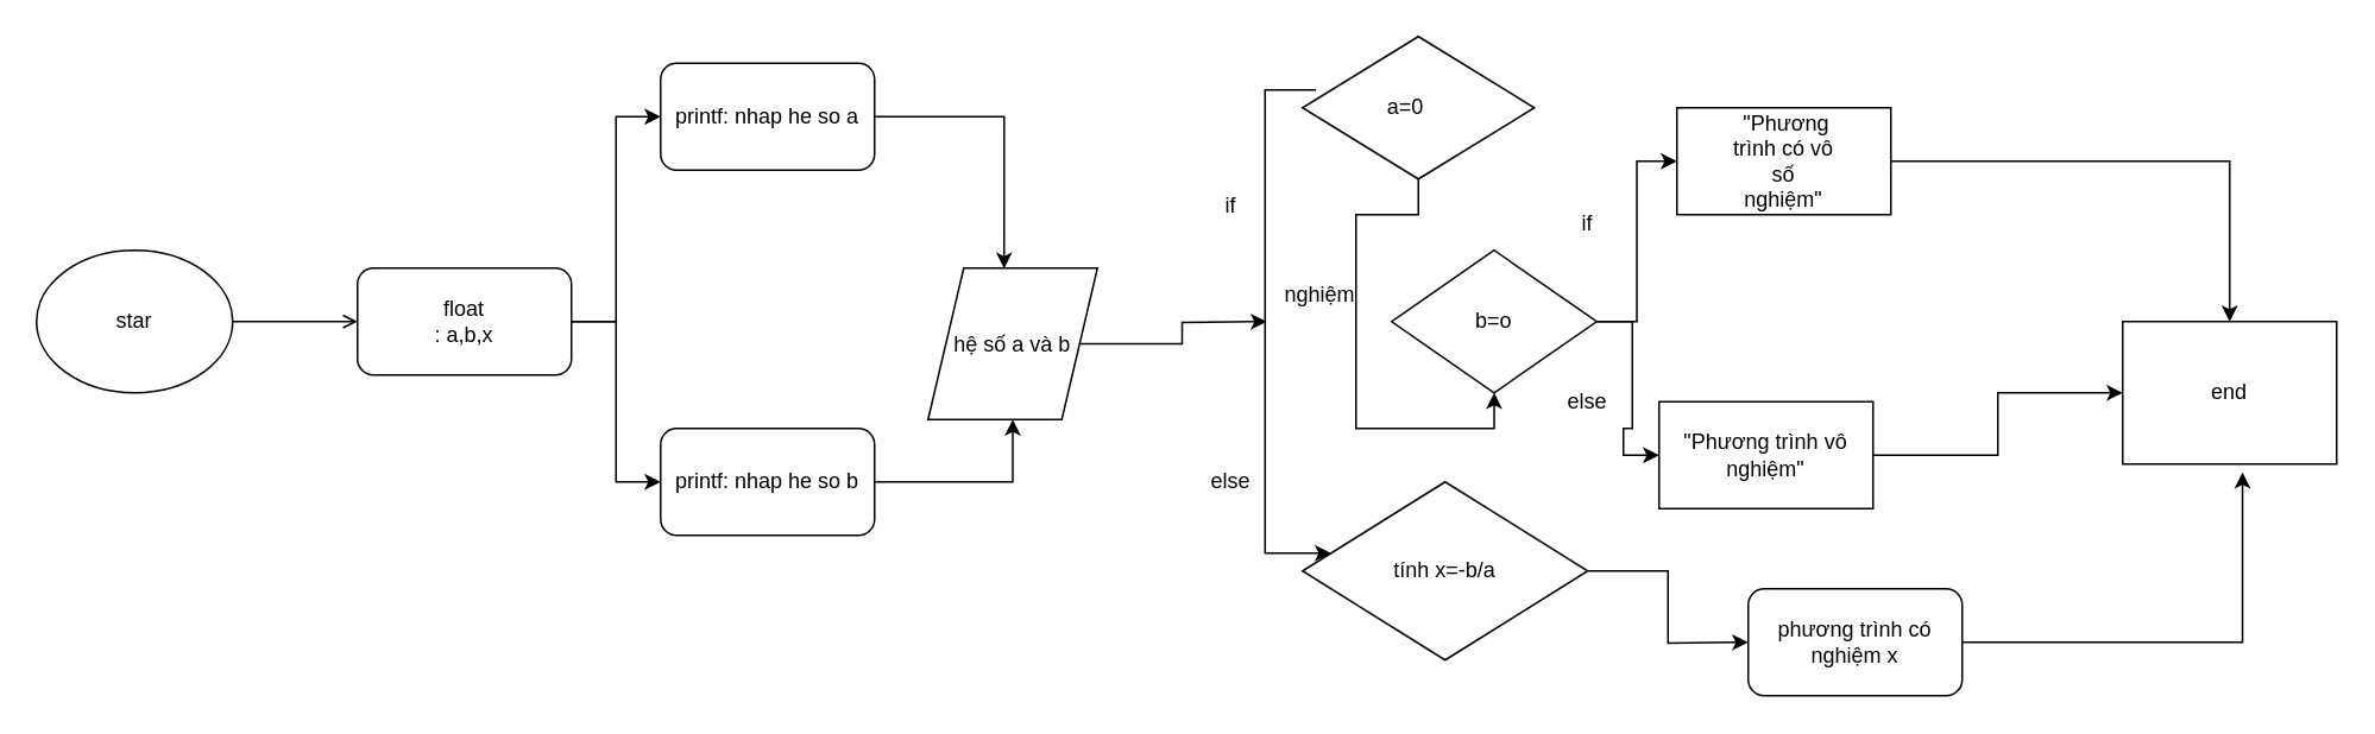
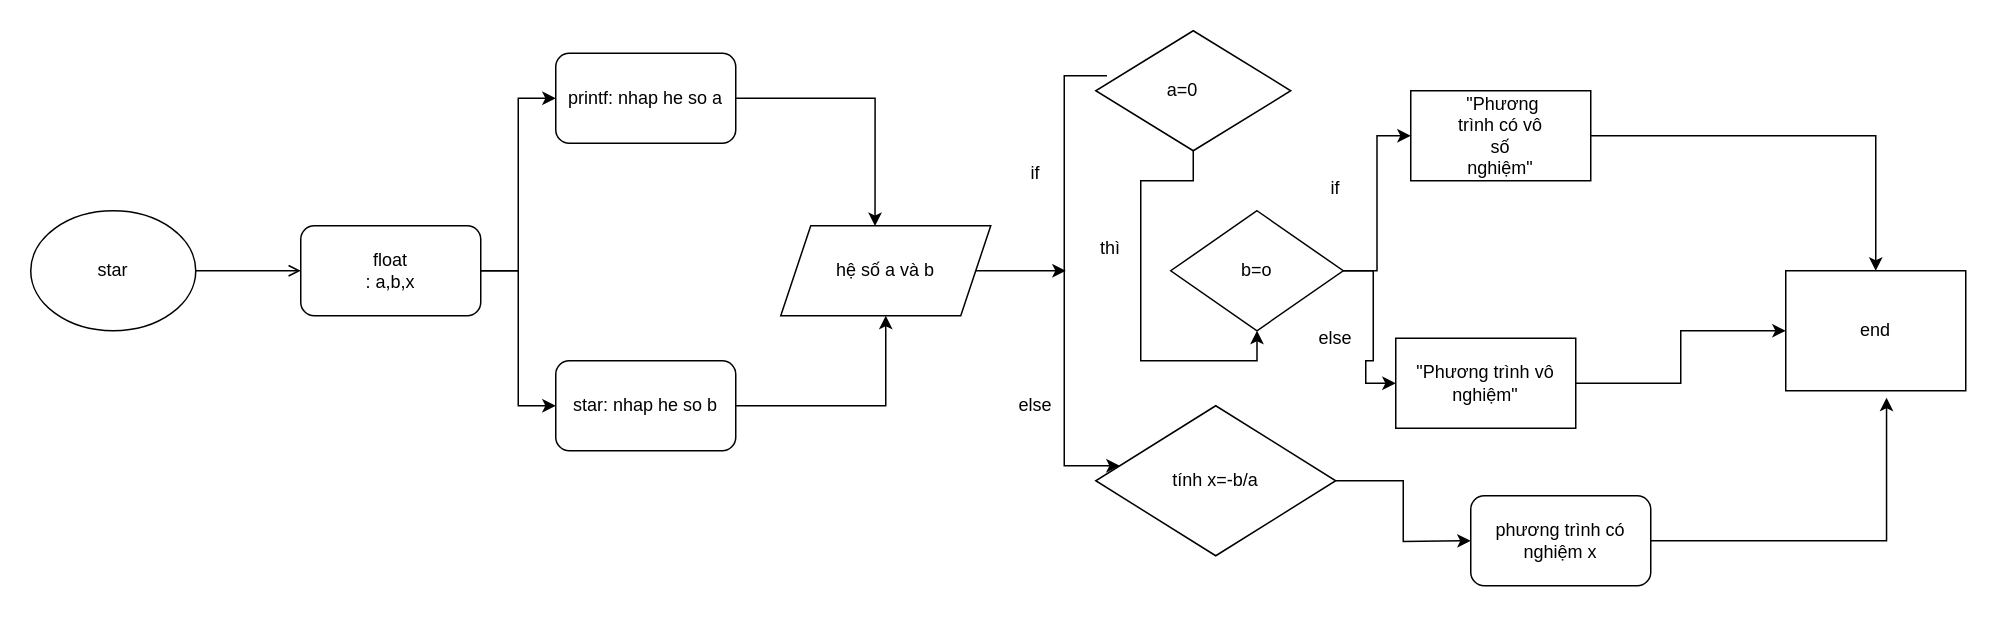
  <mxCell id="0" />
  <mxCell id="1" parent="0" />
  <mxCell id="2" style="edgeStyle=orthogonalEdgeStyle;rounded=0;orthogonalLoop=1;jettySize=auto;html=1;entryX=0;entryY=0.5;entryDx=0;entryDy=0;endArrow=open;" edge="1" parent="1" source="3" target="6"><mxGeometry relative="1" as="geometry" /></mxCell>
  <mxCell id="3" value="star" style="ellipse;whiteSpace=wrap;html=1;" vertex="1" parent="1"><mxGeometry x="20" y="140" width="110" height="80" as="geometry" /></mxCell>
  <mxCell id="4" style="edgeStyle=orthogonalEdgeStyle;rounded=0;orthogonalLoop=1;jettySize=auto;html=1;entryX=0;entryY=0.5;entryDx=0;entryDy=0;" edge="1" parent="1" source="6" target="7"><mxGeometry relative="1" as="geometry" /></mxCell>
  <mxCell id="5" style="edgeStyle=orthogonalEdgeStyle;rounded=0;orthogonalLoop=1;jettySize=auto;html=1;entryX=0;entryY=0.5;entryDx=0;entryDy=0;" edge="1" parent="1" source="6" target="9"><mxGeometry relative="1" as="geometry" /></mxCell>
  <mxCell id="6" value="float&lt;div&gt;: a,b,x&lt;/div&gt;" style="rounded=1;whiteSpace=wrap;html=1;" vertex="1" parent="1"><mxGeometry x="200" y="150" width="120" height="60" as="geometry" /></mxCell>
  <mxCell id="7" value="printf: nhap he so a" style="rounded=1;whiteSpace=wrap;html=1;" vertex="1" parent="1"><mxGeometry x="370" y="35" width="120" height="60" as="geometry" /></mxCell>
  <mxCell id="8" style="edgeStyle=orthogonalEdgeStyle;rounded=0;orthogonalLoop=1;jettySize=auto;html=1;entryX=0.5;entryY=1;entryDx=0;entryDy=0;" edge="1" parent="1" source="9" target="11"><mxGeometry relative="1" as="geometry" /></mxCell>
- <mxCell id="9" value="printf: nhap he so b" style="rounded=1;whiteSpace=wrap;html=1;" vertex="1" parent="1"><mxGeometry x="370" y="240" width="120" height="60" as="geometry" /></mxCell>
+ <mxCell id="9" value="star: nhap he so b" style="rounded=1;whiteSpace=wrap;html=1;" vertex="1" parent="1"><mxGeometry x="370" y="240" width="120" height="60" as="geometry" /></mxCell>
  <mxCell id="10" style="edgeStyle=orthogonalEdgeStyle;rounded=0;orthogonalLoop=1;jettySize=auto;html=1;" edge="1" parent="1" source="11"><mxGeometry relative="1" as="geometry"><mxPoint x="710" y="180" as="targetPoint" /></mxGeometry></mxCell>
- <mxCell id="11" value="hệ số a và b" style="shape=parallelogram;perimeter=parallelogramPerimeter;whiteSpace=wrap;html=1;fixedSize=1;" vertex="1" parent="1"><mxGeometry x="520" y="150" width="95" height="85" as="geometry" /></mxCell>
+ <mxCell id="11" value="hệ số a và b" style="shape=parallelogram;perimeter=parallelogramPerimeter;whiteSpace=wrap;html=1;fixedSize=1;" vertex="1" parent="1"><mxGeometry x="520" y="150" width="140" height="60" as="geometry" /></mxCell>
  <mxCell id="12" style="edgeStyle=orthogonalEdgeStyle;rounded=0;orthogonalLoop=1;jettySize=auto;html=1;entryX=0.449;entryY=0.003;entryDx=0;entryDy=0;entryPerimeter=0;" edge="1" parent="1" source="7" target="11"><mxGeometry relative="1" as="geometry" /></mxCell>
  <mxCell id="13" style="edgeStyle=orthogonalEdgeStyle;rounded=0;orthogonalLoop=1;jettySize=auto;html=1;exitX=0;exitY=0.5;exitDx=0;exitDy=0;" edge="1" parent="1" target="20"><mxGeometry relative="1" as="geometry"><mxPoint x="707.5" y="350" as="targetPoint" /><mxPoint x="737.5" y="50" as="sourcePoint" /><Array as="points"><mxPoint x="709" y="50" /><mxPoint x="709" y="310" /></Array></mxGeometry></mxCell>
  <mxCell id="14" style="edgeStyle=orthogonalEdgeStyle;rounded=0;orthogonalLoop=1;jettySize=auto;html=1;entryX=0.5;entryY=1;entryDx=0;entryDy=0;" edge="1" parent="1" source="15" target="18"><mxGeometry relative="1" as="geometry" /></mxCell>
  <mxCell id="15" value="" style="rhombus;whiteSpace=wrap;html=1;" vertex="1" parent="1"><mxGeometry x="730" y="20" width="130" height="80" as="geometry" /></mxCell>
  <mxCell id="16" style="edgeStyle=orthogonalEdgeStyle;rounded=0;orthogonalLoop=1;jettySize=auto;html=1;entryX=0;entryY=0.5;entryDx=0;entryDy=0;" edge="1" parent="1" source="18" target="26"><mxGeometry relative="1" as="geometry" /></mxCell>
  <mxCell id="17" style="edgeStyle=orthogonalEdgeStyle;rounded=0;orthogonalLoop=1;jettySize=auto;html=1;entryX=0;entryY=0.5;entryDx=0;entryDy=0;" edge="1" parent="1" source="18" target="29"><mxGeometry relative="1" as="geometry" /></mxCell>
  <mxCell id="18" value="b=o" style="rhombus;whiteSpace=wrap;html=1;" vertex="1" parent="1"><mxGeometry x="780" y="140" width="115" height="80" as="geometry" /></mxCell>
  <mxCell id="19" style="edgeStyle=orthogonalEdgeStyle;rounded=0;orthogonalLoop=1;jettySize=auto;html=1;" edge="1" parent="1" source="20"><mxGeometry relative="1" as="geometry"><mxPoint x="980" y="360" as="targetPoint" /></mxGeometry></mxCell>
  <mxCell id="20" value="" style="rhombus;whiteSpace=wrap;html=1;" vertex="1" parent="1"><mxGeometry x="730" y="270" width="160" height="100" as="geometry" /></mxCell>
  <mxCell id="21" value="a=0" style="text;html=1;align=center;verticalAlign=middle;whiteSpace=wrap;rounded=0;" vertex="1" parent="1"><mxGeometry x="758" y="45" width="60" height="30" as="geometry" /></mxCell>
  <mxCell id="22" value="if" style="text;html=1;align=center;verticalAlign=middle;whiteSpace=wrap;rounded=0;" vertex="1" parent="1"><mxGeometry x="660" y="100" width="60" height="30" as="geometry" /></mxCell>
  <mxCell id="23" value="else" style="text;html=1;align=center;verticalAlign=middle;whiteSpace=wrap;rounded=0;" vertex="1" parent="1"><mxGeometry x="660" y="255" width="60" height="30" as="geometry" /></mxCell>
- <mxCell id="24" value="nghiệm" style="text;html=1;align=center;verticalAlign=middle;whiteSpace=wrap;rounded=0;" vertex="1" parent="1"><mxGeometry x="710" y="150" width="60" height="30" as="geometry" /></mxCell>
+ <mxCell id="24" value="thì" style="text;html=1;align=center;verticalAlign=middle;whiteSpace=wrap;rounded=0;" vertex="1" parent="1"><mxGeometry x="710" y="150" width="60" height="30" as="geometry" /></mxCell>
  <mxCell id="25" style="edgeStyle=orthogonalEdgeStyle;rounded=0;orthogonalLoop=1;jettySize=auto;html=1;entryX=0.5;entryY=0;entryDx=0;entryDy=0;" edge="1" parent="1" source="26" target="34"><mxGeometry relative="1" as="geometry" /></mxCell>
  <mxCell id="26" value="" style="rounded=0;whiteSpace=wrap;html=1;" vertex="1" parent="1"><mxGeometry x="940" y="60" width="120" height="60" as="geometry" /></mxCell>
  <mxCell id="27" value="&amp;nbsp;&quot;Phương trình có vô số nghiệm&quot;" style="text;html=1;align=center;verticalAlign=middle;whiteSpace=wrap;rounded=0;" vertex="1" parent="1"><mxGeometry x="970" y="75" width="60" height="30" as="geometry" /></mxCell>
  <mxCell id="28" style="edgeStyle=orthogonalEdgeStyle;rounded=0;orthogonalLoop=1;jettySize=auto;html=1;" edge="1" parent="1" source="29" target="34"><mxGeometry relative="1" as="geometry" /></mxCell>
  <mxCell id="29" value="&quot;Phương trình vô nghiệm&quot;" style="rounded=0;whiteSpace=wrap;html=1;" vertex="1" parent="1"><mxGeometry x="930" y="225" width="120" height="60" as="geometry" /></mxCell>
  <mxCell id="30" value="if" style="text;html=1;align=center;verticalAlign=middle;whiteSpace=wrap;rounded=0;" vertex="1" parent="1"><mxGeometry x="860" y="110" width="60" height="30" as="geometry" /></mxCell>
  <mxCell id="31" value="else" style="text;html=1;align=center;verticalAlign=middle;whiteSpace=wrap;rounded=0;" vertex="1" parent="1"><mxGeometry x="860" y="210" width="60" height="30" as="geometry" /></mxCell>
  <mxCell id="32" value="tính x=-b/a" style="text;html=1;align=center;verticalAlign=middle;whiteSpace=wrap;rounded=0;" vertex="1" parent="1"><mxGeometry x="780" y="305" width="60" height="30" as="geometry" /></mxCell>
  <mxCell id="33" value="phương trình có nghiệm x" style="rounded=1;whiteSpace=wrap;html=1;" vertex="1" parent="1"><mxGeometry x="980" y="330" width="120" height="60" as="geometry" /></mxCell>
  <mxCell id="34" value="end" style="whiteSpace=wrap;html=1;rounded=0;" vertex="1" parent="1"><mxGeometry x="1190" y="180" width="120" height="80" as="geometry" /></mxCell>
  <mxCell id="35" style="edgeStyle=orthogonalEdgeStyle;rounded=0;orthogonalLoop=1;jettySize=auto;html=1;entryX=0.56;entryY=1.058;entryDx=0;entryDy=0;entryPerimeter=0;" edge="1" parent="1" source="33" target="34"><mxGeometry relative="1" as="geometry" /></mxCell>
